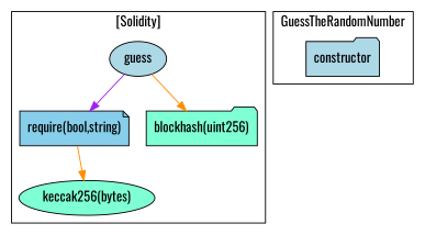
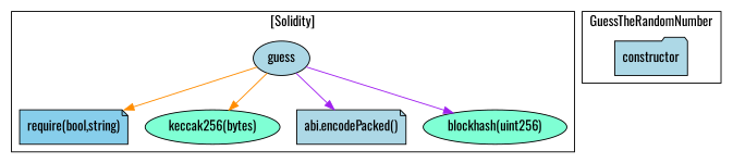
  strict digraph {
    fontname=Oswald
    node [fillcolor=lightblue fontname=Oswald shape=ellipse style=filled]
    edge [color=darkorange fontname=Oswald]
    n1 [label=guess]
    "require(bool,string)" [fillcolor=skyblue shape=note]
    "keccak256(bytes)" [fillcolor=aquamarine]
-   "blockhash(uint256)" [fillcolor=aquamarine shape=folder]
+   "abi.encodePacked()" [shape=note]
+   "blockhash(uint256)" [fillcolor=aquamarine]
    n6 [label=constructor shape=folder]
    subgraph cluster_1 {
      label="[Solidity]"
      n1
      "require(bool,string)"
      "keccak256(bytes)"
+     "abi.encodePacked()"
      "blockhash(uint256)"
    }
    subgraph cluster_2 {
      label=GuessTheRandomNumber
      n6
    }
-   n1 -> "require(bool,string)" [color=purple]
-   "require(bool,string)" -> "keccak256(bytes)"
-   n1 -> "blockhash(uint256)"
+   n1 -> "require(bool,string)"
+   n1 -> "keccak256(bytes)"
+   n1 -> "abi.encodePacked()" [color=purple]
+   n1 -> "blockhash(uint256)" [color=purple]
  }
